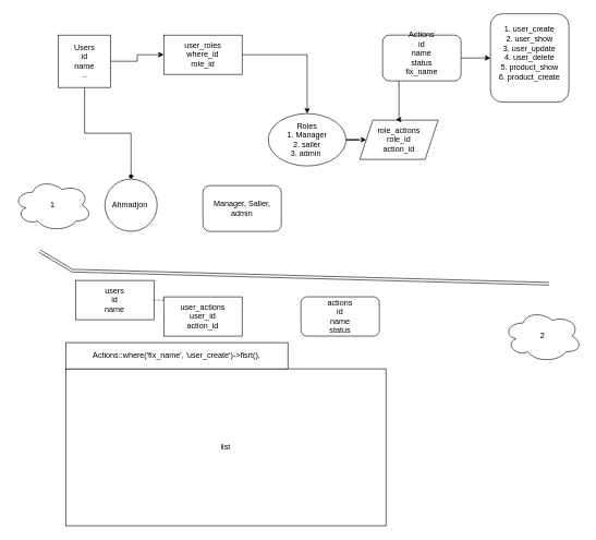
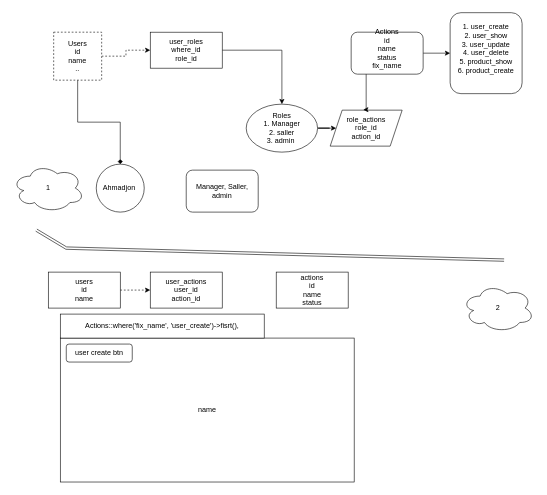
  <mxCell id="0" />
  <mxCell id="1" parent="0" />
- <mxCell id="2" style="edgeStyle=orthogonalEdgeStyle;rounded=0;orthogonalLoop=1;jettySize=auto;html=1;" edge="1" parent="1" source="4" target="8"><mxGeometry relative="1" as="geometry" /></mxCell>
+ <mxCell id="2" style="edgeStyle=orthogonalEdgeStyle;rounded=0;orthogonalLoop=1;jettySize=auto;html=1;dashed=1;" edge="1" parent="1" source="4" target="8"><mxGeometry relative="1" as="geometry" /></mxCell>
  <mxCell id="3" style="edgeStyle=orthogonalEdgeStyle;rounded=0;orthogonalLoop=1;jettySize=auto;html=1;endArrow=diamond;" edge="1" parent="1" source="4" target="9"><mxGeometry relative="1" as="geometry" /></mxCell>
- <mxCell id="4" value="Users&lt;div&gt;id&lt;div&gt;name&lt;/div&gt;&lt;div&gt;..&lt;/div&gt;&lt;/div&gt;" style="whiteSpace=wrap;html=1;aspect=fixed;" vertex="1" parent="1"><mxGeometry x="89" y="53" width="80" height="80" as="geometry" /></mxCell>
+ <mxCell id="4" value="Users&lt;div&gt;id&lt;div&gt;name&lt;/div&gt;&lt;div&gt;..&lt;/div&gt;&lt;/div&gt;" style="whiteSpace=wrap;html=1;aspect=fixed;dashed=1;" vertex="1" parent="1"><mxGeometry x="89" y="53" width="80" height="80" as="geometry" /></mxCell>
  <mxCell id="5" value="" style="edgeStyle=orthogonalEdgeStyle;rounded=0;orthogonalLoop=1;jettySize=auto;html=1;" edge="1" parent="1" source="6" target="10"><mxGeometry relative="1" as="geometry" /></mxCell>
  <mxCell id="6" value="&lt;div&gt;Actions&lt;/div&gt;&lt;div&gt;id&lt;/div&gt;name&lt;div&gt;status&lt;br&gt;fix_name&lt;/div&gt;&lt;div&gt;&lt;br&gt;&lt;/div&gt;" style="rounded=1;whiteSpace=wrap;html=1;" vertex="1" parent="1"><mxGeometry x="585" y="53" width="120" height="70" as="geometry" /></mxCell>
  <mxCell id="7" style="edgeStyle=orthogonalEdgeStyle;rounded=0;orthogonalLoop=1;jettySize=auto;html=1;" edge="1" parent="1" source="8" target="12"><mxGeometry relative="1" as="geometry" /></mxCell>
  <mxCell id="8" value="user_role&lt;span style=&quot;background-color: transparent; color: light-dark(rgb(0, 0, 0), rgb(255, 255, 255));&quot;&gt;s&lt;/span&gt;&lt;div&gt;where_id&lt;br&gt;role_id&lt;/div&gt;" style="rounded=0;whiteSpace=wrap;html=1;" vertex="1" parent="1"><mxGeometry x="250" y="53" width="120" height="60" as="geometry" /></mxCell>
  <mxCell id="9" value="Ahmadjon&amp;nbsp;" style="ellipse;whiteSpace=wrap;html=1;aspect=fixed;" vertex="1" parent="1"><mxGeometry x="160" y="273" width="80" height="80" as="geometry" /></mxCell>
  <mxCell id="10" value="1. user_create&lt;div&gt;&lt;span style=&quot;background-color: transparent; color: light-dark(rgb(0, 0, 0), rgb(255, 255, 255));&quot;&gt;2. user_show&lt;/span&gt;&lt;/div&gt;&lt;div&gt;&lt;span style=&quot;background-color: transparent; color: light-dark(rgb(0, 0, 0), rgb(255, 255, 255));&quot;&gt;3. user_update&lt;/span&gt;&lt;div&gt;4. user_delete&lt;br&gt;5. product_show&lt;br&gt;6. product_create&lt;/div&gt;&lt;/div&gt;&lt;div&gt;&lt;br&gt;&lt;/div&gt;" style="rounded=1;whiteSpace=wrap;html=1;" vertex="1" parent="1"><mxGeometry x="750" y="20.5" width="120" height="135" as="geometry" /></mxCell>
  <mxCell id="11" style="edgeStyle=orthogonalEdgeStyle;rounded=0;orthogonalLoop=1;jettySize=auto;html=1;entryX=0;entryY=0.5;entryDx=0;entryDy=0;" edge="1" parent="1" source="12" target="14"><mxGeometry relative="1" as="geometry" /></mxCell>
  <mxCell id="12" value="Roles&lt;br&gt;1. Manager&lt;br&gt;2. saller&lt;br&gt;3. admin&amp;nbsp;" style="ellipse;whiteSpace=wrap;html=1;" vertex="1" parent="1"><mxGeometry x="410" y="173" width="119" height="80" as="geometry" /></mxCell>
  <mxCell id="13" value="Manager, Saller, admin" style="rounded=1;whiteSpace=wrap;html=1;" vertex="1" parent="1"><mxGeometry x="310" y="283" width="120" height="70" as="geometry" /></mxCell>
  <mxCell id="14" value="role_actions&lt;div&gt;role_id&lt;br&gt;action_id&lt;/div&gt;" style="shape=parallelogram;perimeter=parallelogramPerimeter;whiteSpace=wrap;html=1;fixedSize=1;" vertex="1" parent="1"><mxGeometry x="550" y="183" width="120" height="60" as="geometry" /></mxCell>
  <mxCell id="15" style="edgeStyle=orthogonalEdgeStyle;rounded=0;orthogonalLoop=1;jettySize=auto;html=1;entryX=0.459;entryY=-0.011;entryDx=0;entryDy=0;entryPerimeter=0;" edge="1" parent="1" source="6" target="14"><mxGeometry relative="1" as="geometry"><Array as="points"><mxPoint x="610" y="182" /></Array></mxGeometry></mxCell>
  <mxCell id="16" style="edgeStyle=orthogonalEdgeStyle;rounded=0;orthogonalLoop=1;jettySize=auto;html=1;entryX=0;entryY=0.5;entryDx=0;entryDy=0;dashed=1;" edge="1" parent="1" source="17" target="18"><mxGeometry relative="1" as="geometry"><mxPoint x="220" y="483" as="targetPoint" /></mxGeometry></mxCell>
- <mxCell id="17" value="users&lt;br&gt;id&lt;br&gt;name" style="whiteSpace=wrap;html=1;" vertex="1" parent="1"><mxGeometry x="115" y="428" width="120" height="60" as="geometry" /></mxCell>
+ <mxCell id="17" value="users&lt;br&gt;id&lt;br&gt;name" style="whiteSpace=wrap;html=1;" vertex="1" parent="1"><mxGeometry x="80" y="453" width="120" height="60" as="geometry" /></mxCell>
  <mxCell id="18" value="user_actions&lt;br&gt;user_id&lt;br&gt;action_id" style="whiteSpace=wrap;html=1;" vertex="1" parent="1"><mxGeometry x="250" y="453" width="120" height="60" as="geometry" /></mxCell>
- <mxCell id="19" value="actions&lt;div&gt;id&lt;br&gt;name&lt;br&gt;status&lt;/div&gt;" style="whiteSpace=wrap;html=1;rounded=1;" vertex="1" parent="1"><mxGeometry x="460" y="453" width="120" height="60" as="geometry" /></mxCell>
- <mxCell id="20" value="&lt;div&gt;list&lt;/div&gt;" style="rounded=0;whiteSpace=wrap;html=1;" vertex="1" parent="1"><mxGeometry x="100" y="563" width="490" height="240" as="geometry" /></mxCell>
+ <mxCell id="19" value="actions&lt;div&gt;id&lt;br&gt;name&lt;br&gt;status&lt;/div&gt;" style="whiteSpace=wrap;html=1;" vertex="1" parent="1"><mxGeometry x="460" y="453" width="120" height="60" as="geometry" /></mxCell>
+ <mxCell id="20" value="&lt;div&gt;name&lt;/div&gt;" style="rounded=0;whiteSpace=wrap;html=1;" vertex="1" parent="1"><mxGeometry x="100" y="563" width="490" height="240" as="geometry" /></mxCell>
+ <mxCell id="21" value="user create btn" style="rounded=1;whiteSpace=wrap;html=1;" vertex="1" parent="1"><mxGeometry x="110" y="573" width="110" height="30" as="geometry" /></mxCell>
  <mxCell id="22" value="Actions::where('fix_name', 'user_create')-&amp;gt;fisrt()," style="whiteSpace=wrap;html=1;" vertex="1" parent="1"><mxGeometry x="100" y="523" width="340" height="40" as="geometry" /></mxCell>
  <mxCell id="23" value="" style="shape=link;html=1;rounded=0;" edge="1" parent="1"><mxGeometry width="100" relative="1" as="geometry"><mxPoint x="60" y="383" as="sourcePoint" /><mxPoint x="840" y="433" as="targetPoint" /><Array as="points"><mxPoint x="110" y="413" /></Array></mxGeometry></mxCell>
  <mxCell id="24" value="1" style="ellipse;shape=cloud;whiteSpace=wrap;html=1;" vertex="1" parent="1"><mxGeometry y="273" width="120" height="80" as="geometry" x="20" /></mxCell>
  <mxCell id="25" value="2" style="ellipse;shape=cloud;whiteSpace=wrap;html=1;" vertex="1" parent="1"><mxGeometry x="770" y="473" width="120" height="80" as="geometry" /></mxCell>
